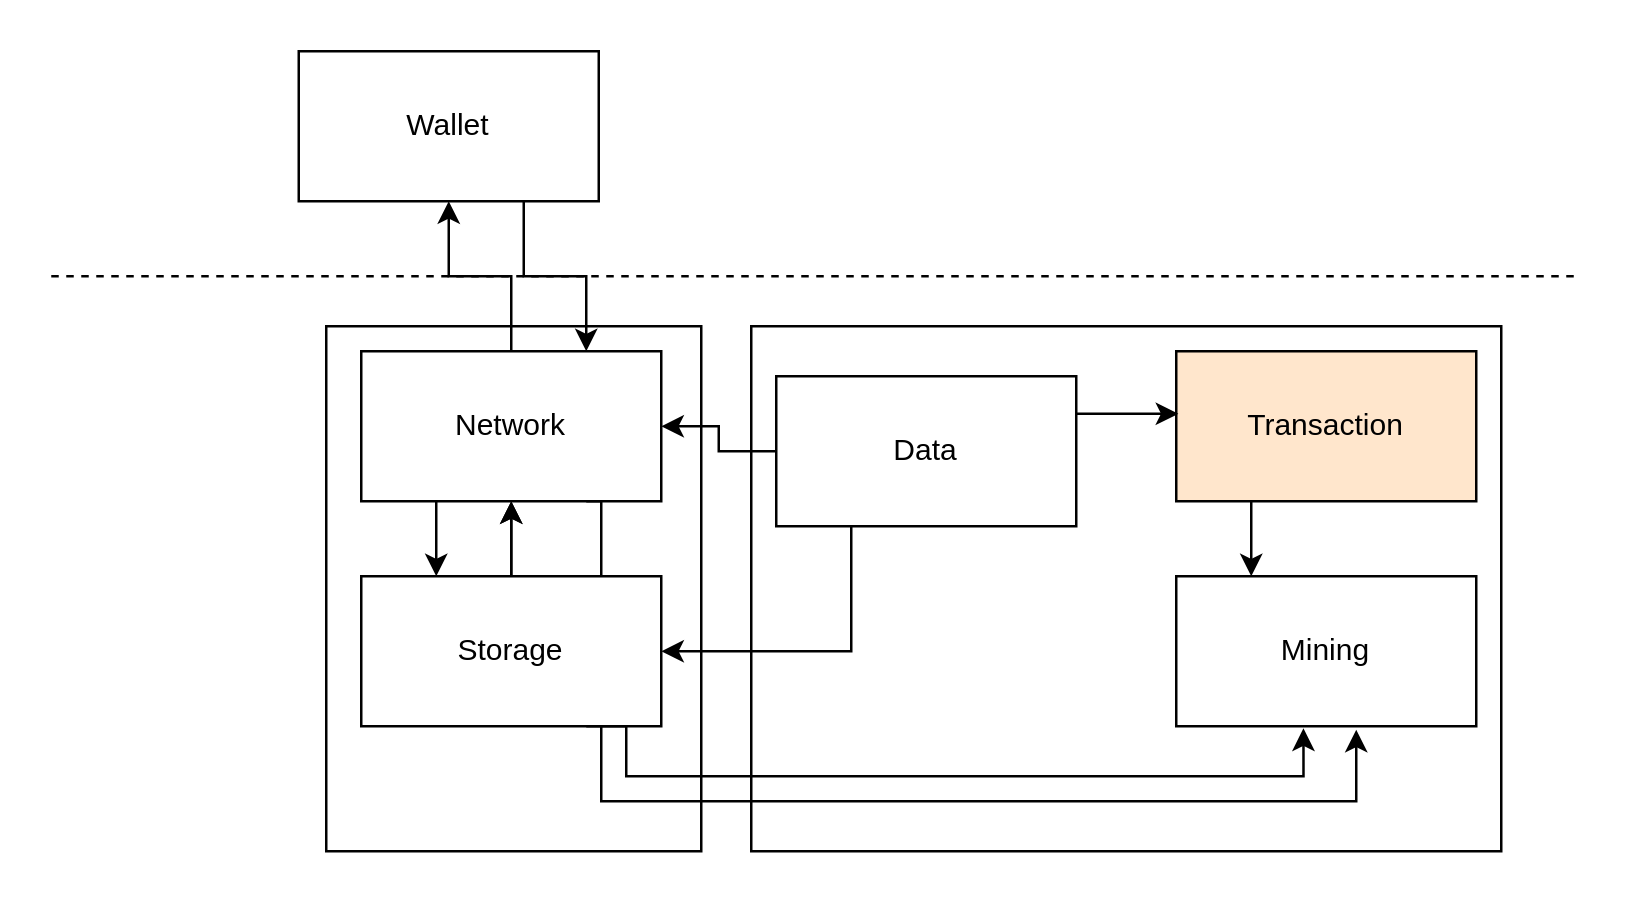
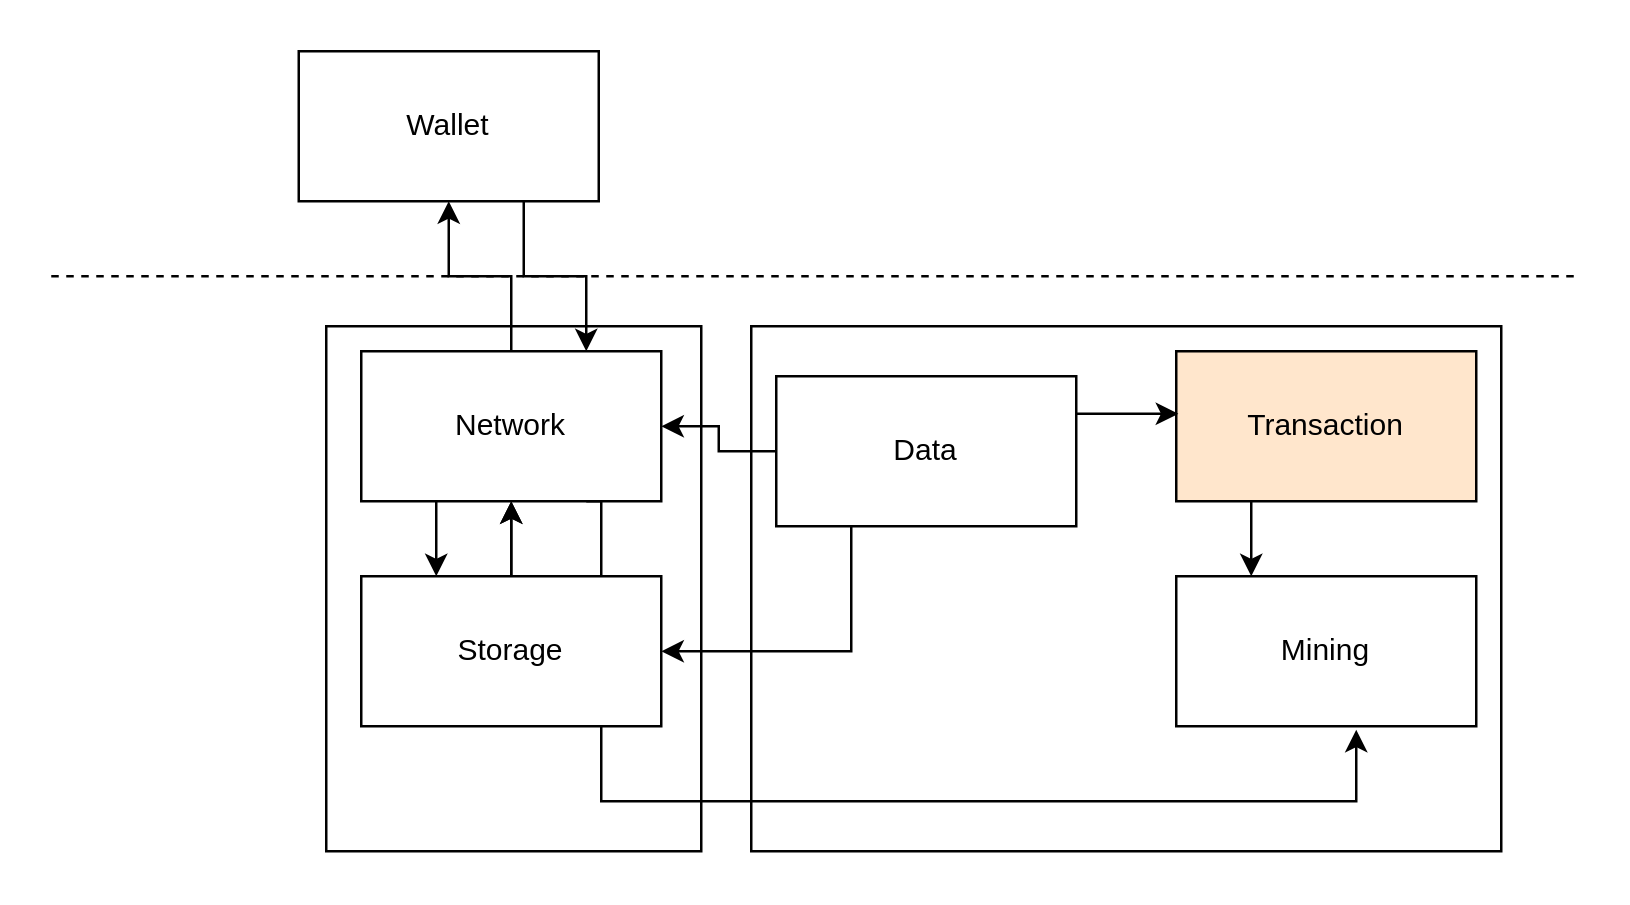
  <mxCell id="0" />
  <mxCell id="1" parent="0" />
  <mxCell id="2" value="" style="rounded=0;whiteSpace=wrap;html=1;" vertex="1" parent="1"><mxGeometry x="130" y="130" width="150" height="210" as="geometry" /></mxCell>
  <mxCell id="3" value="" style="rounded=0;whiteSpace=wrap;html=1;" vertex="1" parent="1"><mxGeometry x="300" y="130" width="300" height="210" as="geometry" /></mxCell>
  <mxCell id="4" style="edgeStyle=orthogonalEdgeStyle;rounded=0;orthogonalLoop=1;jettySize=auto;html=1;exitX=0.75;exitY=1;exitDx=0;exitDy=0;entryX=0.75;entryY=0;entryDx=0;entryDy=0;" edge="1" parent="1" source="5" target="9"><mxGeometry relative="1" as="geometry" /></mxCell>
  <mxCell id="5" value="Wallet" style="rounded=0;whiteSpace=wrap;html=1;" vertex="1" parent="1"><mxGeometry x="119" y="20" width="120" height="60" as="geometry" /></mxCell>
  <mxCell id="6" style="edgeStyle=orthogonalEdgeStyle;rounded=0;orthogonalLoop=1;jettySize=auto;html=1;exitX=0.25;exitY=1;exitDx=0;exitDy=0;entryX=0.25;entryY=0;entryDx=0;entryDy=0;" edge="1" parent="1" source="9" target="13"><mxGeometry relative="1" as="geometry" /></mxCell>
  <mxCell id="7" style="edgeStyle=orthogonalEdgeStyle;rounded=0;orthogonalLoop=1;jettySize=auto;html=1;exitX=0.5;exitY=0;exitDx=0;exitDy=0;entryX=0.5;entryY=1;entryDx=0;entryDy=0;" edge="1" parent="1" source="9" target="5"><mxGeometry relative="1" as="geometry" /></mxCell>
  <mxCell id="8" style="edgeStyle=orthogonalEdgeStyle;rounded=0;orthogonalLoop=1;jettySize=auto;html=1;exitX=0.75;exitY=1;exitDx=0;exitDy=0;entryX=0.6;entryY=1.023;entryDx=0;entryDy=0;entryPerimeter=0;" edge="1" parent="1" source="9" target="16"><mxGeometry relative="1" as="geometry"><Array as="points"><mxPoint x="240" y="200" /><mxPoint x="240" y="320" /><mxPoint x="542" y="320" /></Array></mxGeometry></mxCell>
  <mxCell id="9" value="Network" style="rounded=0;whiteSpace=wrap;html=1;" vertex="1" parent="1"><mxGeometry x="144" y="140" width="120" height="60" as="geometry" /></mxCell>
  <mxCell id="10" value="" style="edgeStyle=orthogonalEdgeStyle;rounded=0;orthogonalLoop=1;jettySize=auto;html=1;" edge="1" parent="1" source="13" target="9"><mxGeometry relative="1" as="geometry" /></mxCell>
  <mxCell id="11" value="" style="edgeStyle=orthogonalEdgeStyle;rounded=0;orthogonalLoop=1;jettySize=auto;html=1;" edge="1" parent="1" source="13" target="9"><mxGeometry relative="1" as="geometry" /></mxCell>
- <mxCell id="12" style="edgeStyle=orthogonalEdgeStyle;rounded=0;orthogonalLoop=1;jettySize=auto;html=1;exitX=0.75;exitY=1;exitDx=0;exitDy=0;entryX=0.424;entryY=1.014;entryDx=0;entryDy=0;entryPerimeter=0;" edge="1" parent="1" source="13" target="16"><mxGeometry relative="1" as="geometry"><Array as="points"><mxPoint x="250" y="290" /><mxPoint x="250" y="310" /><mxPoint x="521" y="310" /></Array></mxGeometry></mxCell>
  <mxCell id="13" value="Storage" style="rounded=0;whiteSpace=wrap;html=1;" vertex="1" parent="1"><mxGeometry x="144" y="230" width="120" height="60" as="geometry" /></mxCell>
  <mxCell id="14" style="edgeStyle=orthogonalEdgeStyle;rounded=0;orthogonalLoop=1;jettySize=auto;html=1;exitX=0.25;exitY=1;exitDx=0;exitDy=0;entryX=0.25;entryY=0;entryDx=0;entryDy=0;" edge="1" parent="1" source="15" target="16"><mxGeometry relative="1" as="geometry" /></mxCell>
  <mxCell id="15" value="Transaction" style="rounded=0;whiteSpace=wrap;html=1;fillColor=#ffe6cc;" vertex="1" parent="1"><mxGeometry x="470" y="140" width="120" height="60" as="geometry" /></mxCell>
  <mxCell id="16" value="Mining" style="rounded=0;whiteSpace=wrap;html=1;" vertex="1" parent="1"><mxGeometry x="470" y="230" width="120" height="60" as="geometry" /></mxCell>
  <mxCell id="17" style="edgeStyle=orthogonalEdgeStyle;rounded=0;orthogonalLoop=1;jettySize=auto;html=1;exitX=0.25;exitY=1;exitDx=0;exitDy=0;entryX=1;entryY=0.5;entryDx=0;entryDy=0;" edge="1" parent="1" source="20" target="13"><mxGeometry relative="1" as="geometry" /></mxCell>
  <mxCell id="18" style="edgeStyle=orthogonalEdgeStyle;rounded=0;orthogonalLoop=1;jettySize=auto;html=1;exitX=1;exitY=0.25;exitDx=0;exitDy=0;entryX=0.007;entryY=0.417;entryDx=0;entryDy=0;entryPerimeter=0;" edge="1" parent="1" source="20" target="15"><mxGeometry relative="1" as="geometry" /></mxCell>
  <mxCell id="19" style="edgeStyle=orthogonalEdgeStyle;rounded=0;orthogonalLoop=1;jettySize=auto;html=1;exitX=0;exitY=0.5;exitDx=0;exitDy=0;" edge="1" parent="1" source="20" target="9"><mxGeometry relative="1" as="geometry" /></mxCell>
  <mxCell id="20" value="Data" style="rounded=0;whiteSpace=wrap;html=1;" vertex="1" parent="1"><mxGeometry x="310" y="150" width="120" height="60" as="geometry" /></mxCell>
  <mxCell id="21" value="" style="endArrow=none;dashed=1;html=1;" edge="1" parent="1"><mxGeometry width="50" height="50" relative="1" as="geometry"><mxPoint x="20" y="110" as="sourcePoint" /><mxPoint x="630" y="110" as="targetPoint" /></mxGeometry></mxCell>
